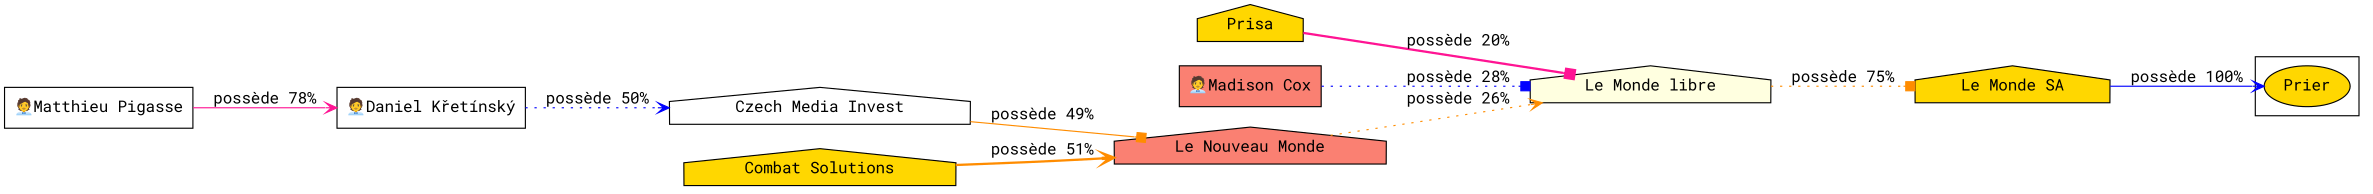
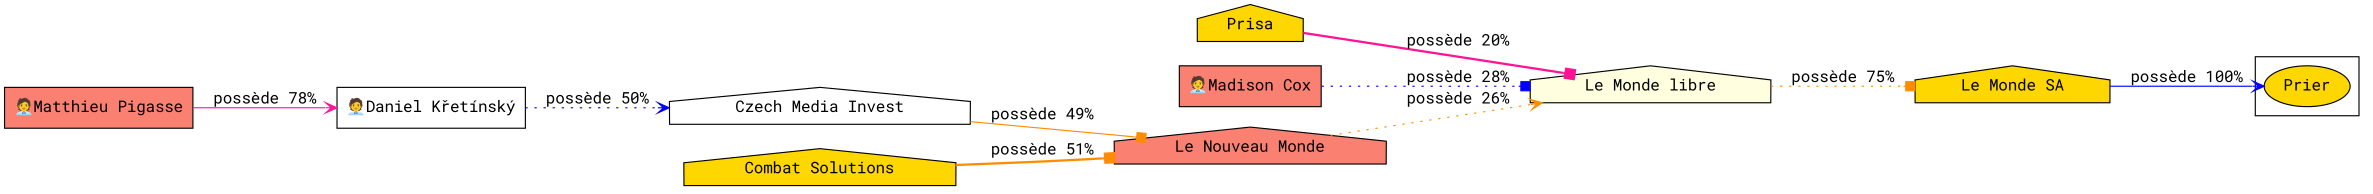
  digraph {
    fontname="Roboto Mono"
    rankdir=LR
    node [fillcolor=gold fontname="Roboto Mono" shape=house style=filled]
    edge [arrowhead=vee color=darkorange fontname="Roboto Mono" style=dotted]
    n1 [label=Prisa]
-   n2 [fillcolor=white label="🧑‍💼Matthieu Pigasse" shape=box]
+   n2 [fillcolor=salmon label="🧑‍💼Matthieu Pigasse" shape=box]
    n3 [fillcolor=white label="🧑‍💼Daniel Křetínský" shape=box]
    n4 [fillcolor=salmon label="🧑‍💼Madison Cox" shape=box]
    n5 [label=Prier shape=""]
    n6 [fillcolor=lightyellow label="Le Monde libre"]
    n7 [fillcolor=white label="Czech Media Invest"]
    n8 [label="Le Monde SA"]
    n9 [label="Combat Solutions"]
    n10 [fillcolor=salmon label="Le Nouveau Monde"]
    subgraph sub_1 {
      n1
      n2
      n3
      n4
    }
    subgraph cluster_2 {
      n5
    }
    n1 -> n6 [arrowhead=box color=deeppink label="possède 20%" style=bold]
    n2 -> n3 [color=deeppink label="possède 78%" style=solid]
    n3 -> n7 [color=blue label="possède 50%"]
    n4 -> n6 [arrowhead=box color=blue label="possède 28%"]
    n6 -> n8 [arrowhead=box label="possède 75%"]
    n7 -> n10 [arrowhead=box label="possède 49%" style=solid]
    n8 -> n5 [color=blue label="possède 100%" style=solid]
-   n9 -> n10 [label="possède 51%" style=bold]
+   n9 -> n10 [arrowhead=box label="possède 51%" style=bold]
    n10 -> n6 [label="possède 26%"]
  }
